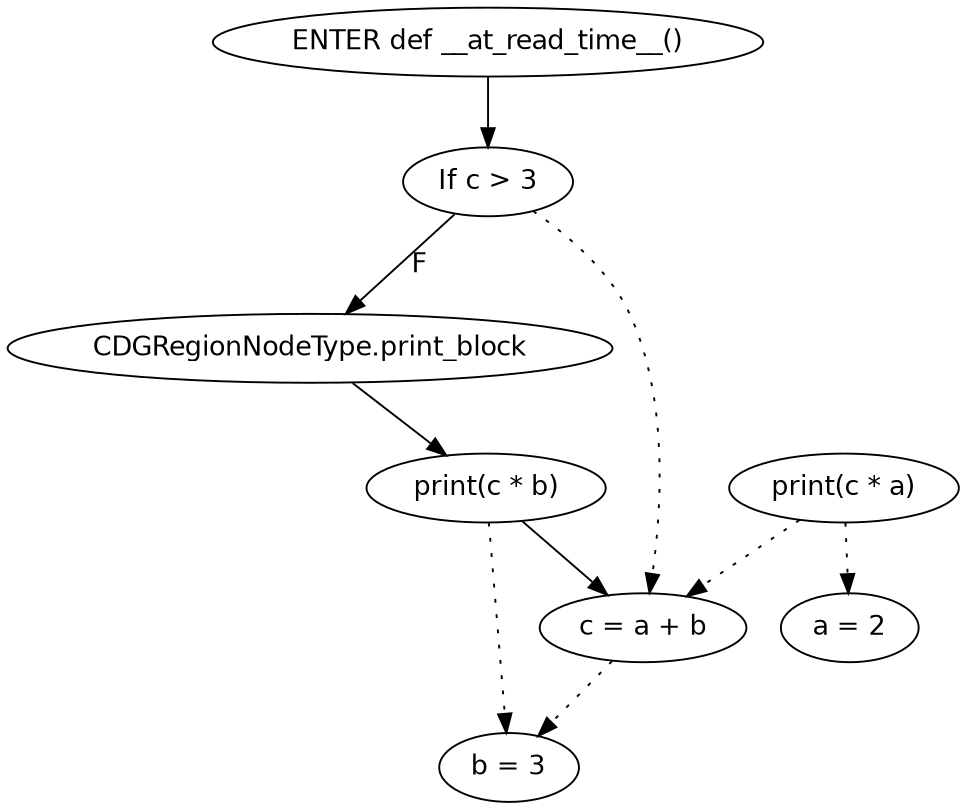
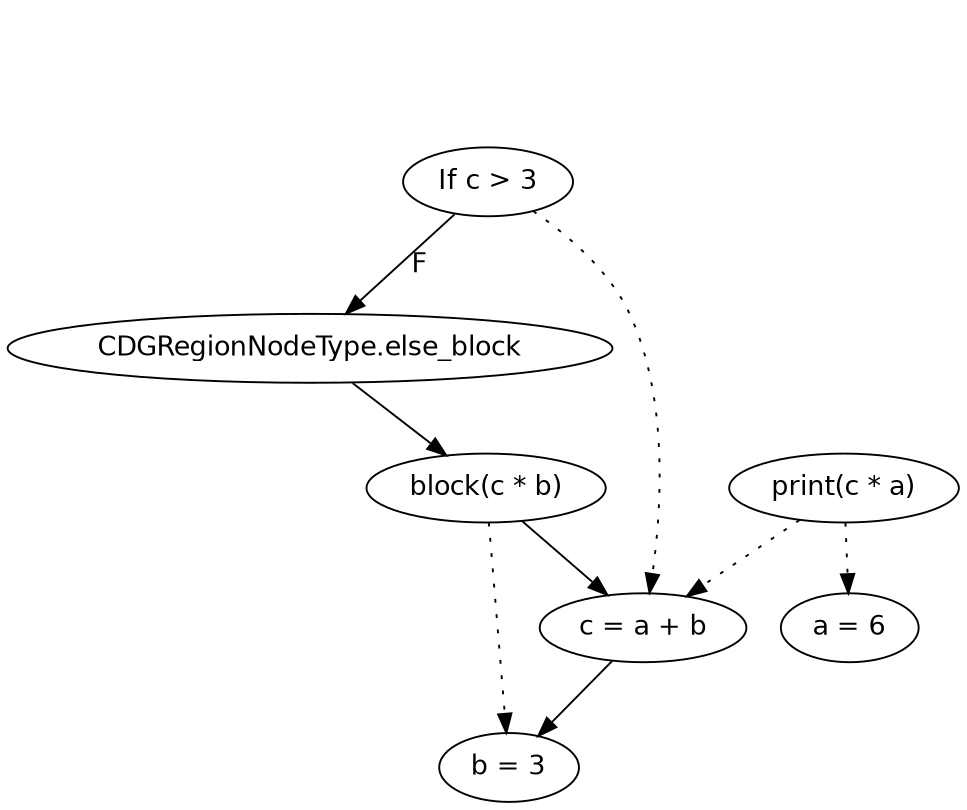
  digraph {
    fontname="DejaVu Sans"
    node [fontname="DejaVu Sans"]
    edge [fontname="DejaVu Sans" style=dotted]
-   n1 [label="ENTER def __at_read_time__()"]
-   n2 [label="a = 2"]
+   n2 [label="a = 6"]
    n3 [label="b = 3"]
    n4 [label="c = a + b"]
    n5 [label="If c > 3"]
-   n6 [label="CDGRegionNodeType.print_block"]
+   n6 [label="CDGRegionNodeType.else_block"]
    n7 [label="print(c * a)"]
-   n8 [label="print(c * b)"]
+   n8 [label="block(c * b)"]
    subgraph sub_1 {
    }
    subgraph sub_2 {
-     n1
      n2
      n3
      n4
      n5
      n6
      n7
      n8
    }
-   n1 -> n5 [style=solid]
-   n4 -> n3
+   n4 -> n3 [style=solid]
    n5 -> n4
    n5 -> n6 [label=F style=solid]
    n6 -> n8 [style=solid]
    n7 -> n2
    n7 -> n4
    n8 -> n3
    n8 -> n4 [style=solid]
  }
